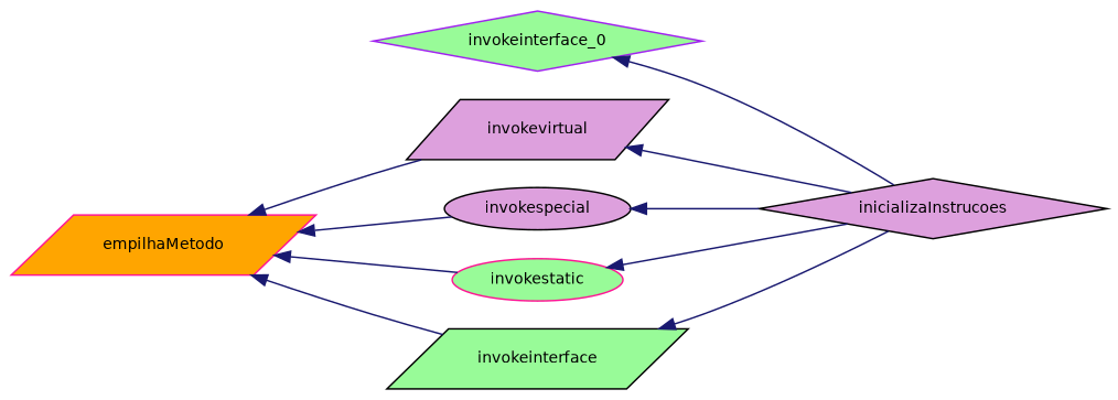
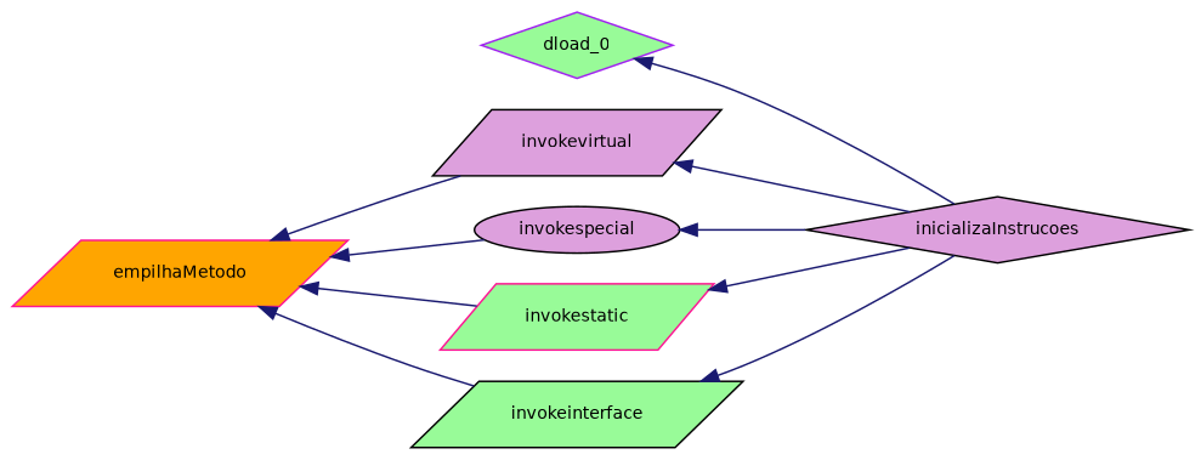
  digraph {
    rankdir=LR
    node [color=black fillcolor=palegreen fontname=Helvetica fontsize=10 shape=parallelogram style=filled]
    edge [color=midnightblue dir=back fontname=Helvetica fontsize=10 labelfontname=Helvetica labelfontsize=10 style=solid]
-   n1 [color=purple fontcolor=black height=0.2 label=invokeinterface_0 shape=diamond width=0.4]
+   n1 [color=purple fontcolor=black height=0.2 label=dload_0 shape=diamond width=0.4]
    n2 [fillcolor=plum height=0.2 label=inicializaInstrucoes shape=diamond width=0.4]
    n3 [color=deeppink fillcolor=orange height=0.2 label=empilhaMetodo width=0.4]
    n4 [fillcolor=plum height=0.2 label=invokevirtual width=0.4]
    n5 [fillcolor=plum height=0.2 label=invokespecial shape=ellipse width=0.4]
-   n6 [color=deeppink height=0.2 label=invokestatic shape=ellipse width=0.4]
+   n6 [color=deeppink height=0.2 label=invokestatic width=0.4]
    n7 [height=0.2 label=invokeinterface width=0.4]
    n1 -> n2
    n3 -> n4
    n3 -> n5
    n3 -> n6
    n3 -> n7
    n4 -> n2
    n5 -> n2
    n6 -> n2
    n7 -> n2
  }
